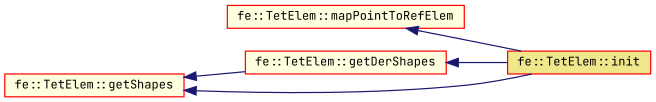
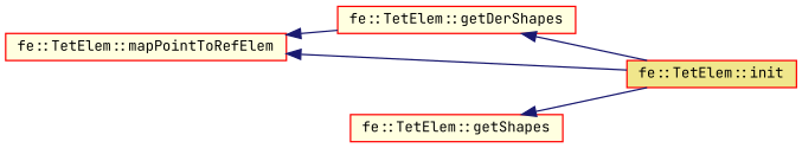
  digraph {
    fontname="JetBrains Mono"
    rankdir=LR
    node [color=red fillcolor=lightyellow fontname="JetBrains Mono" fontsize=10 shape=record style=filled]
    edge [color=midnightblue dir=back fontname="JetBrains Mono" fontsize=10 labelfontname=Helvetica labelfontsize=10 style=solid]
    n1 [fontcolor=black height=0.2 label="fe::TetElem::mapPointToRefElem" width=0.4]
    n2 [height=0.2 label="fe::TetElem::getDerShapes" width=0.4]
    n3 [fillcolor=khaki height=0.2 label="fe::TetElem::init" width=0.4]
    n4 [height=0.2 label="fe::TetElem::getShapes" width=0.4]
-   n4 -> n2
+   n1 -> n2
    n1 -> n3
    n2 -> n3
    n4 -> n3
  }
